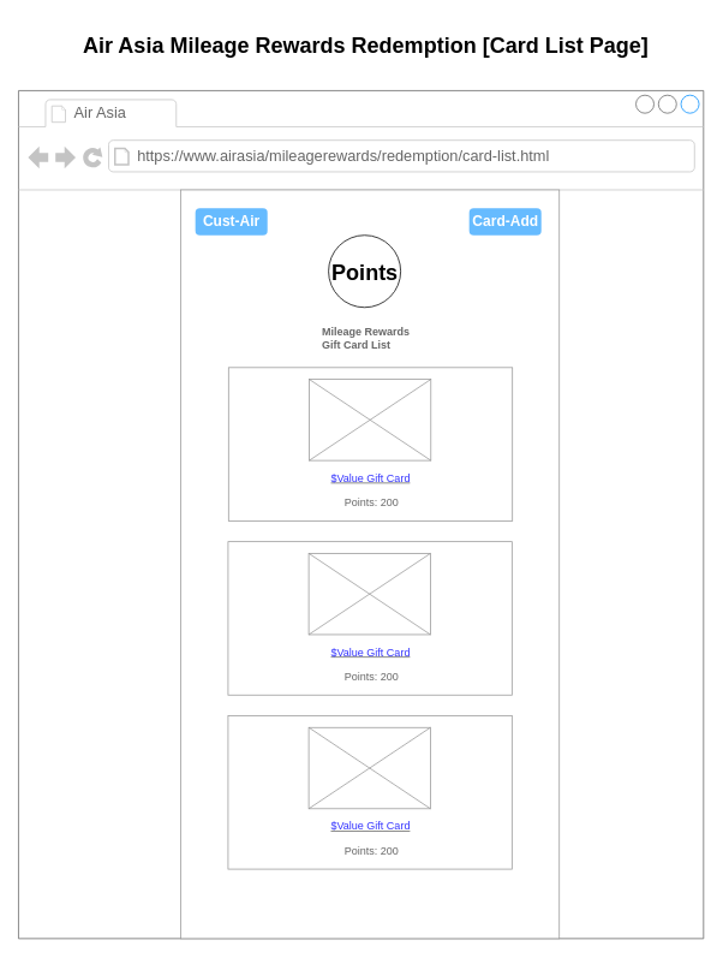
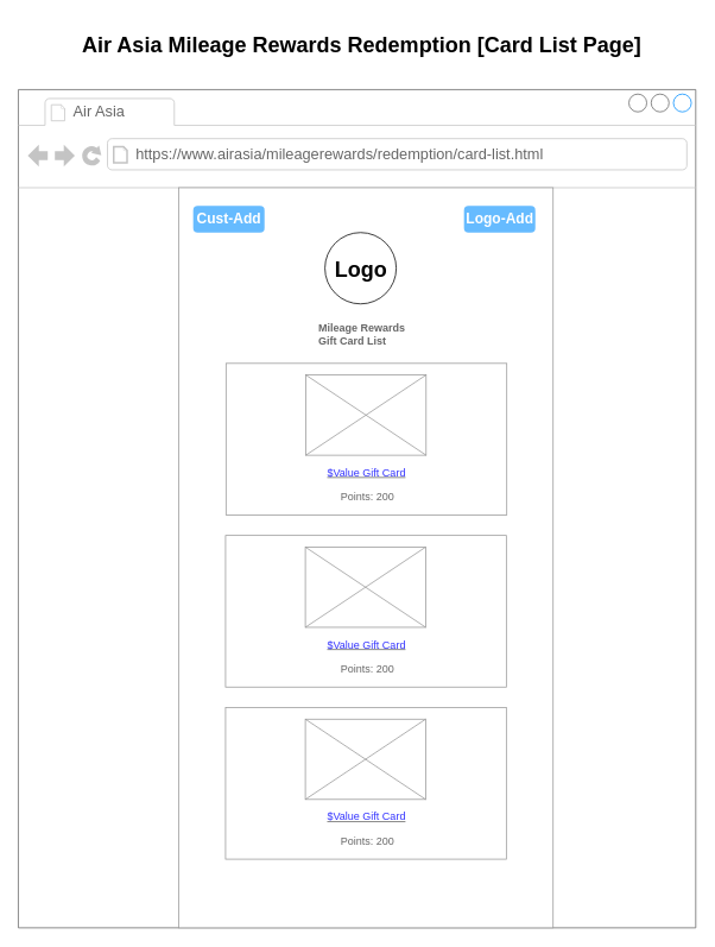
  <mxCell id="0" />
  <mxCell id="1" parent="0" />
  <mxCell id="2" value="" style="strokeWidth=1;shadow=0;dashed=0;align=center;html=1;shape=mxgraph.mockup.containers.browserWindow;rSize=0;strokeColor=#666666;strokeColor2=#008cff;strokeColor3=#c4c4c4;mainText=,;recursiveResize=0;" vertex="1" parent="1"><mxGeometry x="20" y="100" width="760" height="940" as="geometry" /></mxCell>
  <mxCell id="3" value="Air Asia" style="strokeWidth=1;shadow=0;dashed=0;align=center;html=1;shape=mxgraph.mockup.containers.anchor;fontSize=17;fontColor=#666666;align=left;whiteSpace=wrap;" vertex="1" parent="2"><mxGeometry x="60" y="12" width="110" height="26" as="geometry" /></mxCell>
  <mxCell id="4" value="https://www.airasia/mileagerewards/redemption/card-list.html" style="strokeWidth=1;shadow=0;dashed=0;align=center;html=1;shape=mxgraph.mockup.containers.anchor;rSize=0;fontSize=17;fontColor=#666666;align=left;" vertex="1" parent="2"><mxGeometry x="130" y="60" width="250" height="26" as="geometry" /></mxCell>
  <mxCell id="5" value="" style="strokeWidth=1;shadow=0;dashed=0;align=center;html=1;shape=mxgraph.mockup.forms.rrect;rSize=0;strokeColor=#999999;fillColor=#ffffff;" vertex="1" parent="2"><mxGeometry x="180" y="110" width="420" height="830" as="geometry" /></mxCell>
  <mxCell id="6" value="&lt;b&gt;Mileage Rewards&lt;/b&gt;&lt;div&gt;&lt;b&gt;Gift Card List&lt;/b&gt;&lt;/div&gt;" style="strokeWidth=1;shadow=0;dashed=0;align=center;html=1;shape=mxgraph.mockup.forms.anchor;fontSize=12;fontColor=#666666;align=left;resizeWidth=1;spacingLeft=0;" vertex="1" parent="5"><mxGeometry width="273" height="40" relative="1" as="geometry"><mxPoint x="155" y="145" as="offset" /></mxGeometry></mxCell>
  <mxCell id="7" value="" style="strokeWidth=1;shadow=0;dashed=0;align=center;html=1;shape=mxgraph.mockup.forms.rrect;rSize=0;strokeColor=#999999;fontColor=#666666;align=left;spacingLeft=5;resizeWidth=1;" vertex="1" parent="5"><mxGeometry width="315" height="170" relative="1" as="geometry"><mxPoint x="53" y="197" as="offset" /></mxGeometry></mxCell>
  <mxCell id="8" value="Points: 200" style="strokeWidth=1;shadow=0;dashed=0;align=center;html=1;shape=mxgraph.mockup.forms.anchor;fontSize=12;fontColor=#666666;align=left;resizeWidth=1;spacingLeft=0;" vertex="1" parent="5"><mxGeometry width="70" height="20" relative="1" as="geometry"><mxPoint x="180" y="337" as="offset" /></mxGeometry></mxCell>
  <mxCell id="9" value="" style="ellipse;whiteSpace=wrap;html=1;aspect=fixed;" vertex="1" parent="5"><mxGeometry x="163.98" y="50.303" width="80" height="80" as="geometry" /></mxCell>
- <mxCell id="10" value="Points" style="text;strokeColor=none;fillColor=none;html=1;fontSize=24;fontStyle=1;verticalAlign=middle;align=center;" vertex="1" parent="5"><mxGeometry x="99.18" y="41.606" width="210" height="100.606" as="geometry" /></mxCell>
- <mxCell id="11" value="Cust-Air" style="strokeWidth=1;shadow=0;dashed=0;align=center;html=1;shape=mxgraph.mockup.forms.rrect;rSize=5;strokeColor=none;fontColor=#ffffff;fillColor=#66bbff;fontSize=16;fontStyle=1;" vertex="1" parent="5"><mxGeometry x="16.18" y="20.3" width="80" height="30" as="geometry" /></mxCell>
- <mxCell id="12" value="Card-Add" style="strokeWidth=1;shadow=0;dashed=0;align=center;html=1;shape=mxgraph.mockup.forms.rrect;rSize=5;strokeColor=none;fontColor=#ffffff;fillColor=#66bbff;fontSize=16;fontStyle=1;" vertex="1" parent="5"><mxGeometry x="320" y="20.3" width="80" height="30" as="geometry" /></mxCell>
+ <mxCell id="10" value="Logo" style="text;strokeColor=none;fillColor=none;html=1;fontSize=24;fontStyle=1;verticalAlign=middle;align=center;" vertex="1" parent="5"><mxGeometry x="99.18" y="41.606" width="210" height="100.606" as="geometry" /></mxCell>
+ <mxCell id="11" value="Cust-Add" style="strokeWidth=1;shadow=0;dashed=0;align=center;html=1;shape=mxgraph.mockup.forms.rrect;rSize=5;strokeColor=none;fontColor=#ffffff;fillColor=#66bbff;fontSize=16;fontStyle=1;" vertex="1" parent="5"><mxGeometry x="16.18" y="20.3" width="80" height="30" as="geometry" /></mxCell>
+ <mxCell id="12" value="Logo-Add" style="strokeWidth=1;shadow=0;dashed=0;align=center;html=1;shape=mxgraph.mockup.forms.rrect;rSize=5;strokeColor=none;fontColor=#ffffff;fillColor=#66bbff;fontSize=16;fontStyle=1;" vertex="1" parent="5"><mxGeometry x="320" y="20.3" width="80" height="30" as="geometry" /></mxCell>
  <mxCell id="13" value="" style="verticalLabelPosition=bottom;shadow=0;dashed=0;align=center;html=1;verticalAlign=top;strokeWidth=1;shape=mxgraph.mockup.graphics.simpleIcon;strokeColor=#999999;" vertex="1" parent="5"><mxGeometry x="142.5" y="210" width="135" height="90" as="geometry" /></mxCell>
  <mxCell id="14" value="&lt;u&gt;&lt;font color=&quot;#3333ff&quot;&gt;$Value Gift Card&lt;/font&gt;&lt;/u&gt;" style="strokeWidth=1;shadow=0;dashed=0;align=center;html=1;shape=mxgraph.mockup.forms.anchor;fontSize=12;fontColor=#666666;align=left;resizeWidth=1;spacingLeft=0;" vertex="1" parent="5"><mxGeometry x="165" y="310" width="115" height="20" as="geometry" /></mxCell>
  <mxCell id="15" value="" style="strokeWidth=1;shadow=0;dashed=0;align=center;html=1;shape=mxgraph.mockup.forms.rrect;rSize=0;strokeColor=#999999;fontColor=#666666;align=left;spacingLeft=5;resizeWidth=1;" vertex="1" parent="5"><mxGeometry x="52.5" y="390" width="315" height="170" as="geometry" /></mxCell>
  <mxCell id="16" value="Points: 200" style="strokeWidth=1;shadow=0;dashed=0;align=center;html=1;shape=mxgraph.mockup.forms.anchor;fontSize=12;fontColor=#666666;align=left;resizeWidth=1;spacingLeft=0;" vertex="1" parent="5"><mxGeometry x="179.5" y="530" width="70" height="20" as="geometry" /></mxCell>
  <mxCell id="17" value="" style="verticalLabelPosition=bottom;shadow=0;dashed=0;align=center;html=1;verticalAlign=top;strokeWidth=1;shape=mxgraph.mockup.graphics.simpleIcon;strokeColor=#999999;" vertex="1" parent="5"><mxGeometry x="142" y="403" width="135" height="90" as="geometry" /></mxCell>
  <mxCell id="18" value="&lt;u&gt;&lt;font color=&quot;#3333ff&quot;&gt;$Value Gift Card&lt;/font&gt;&lt;/u&gt;" style="strokeWidth=1;shadow=0;dashed=0;align=center;html=1;shape=mxgraph.mockup.forms.anchor;fontSize=12;fontColor=#666666;align=left;resizeWidth=1;spacingLeft=0;" vertex="1" parent="5"><mxGeometry x="164.5" y="503" width="115" height="20" as="geometry" /></mxCell>
  <mxCell id="19" value="" style="strokeWidth=1;shadow=0;dashed=0;align=center;html=1;shape=mxgraph.mockup.forms.rrect;rSize=0;strokeColor=#999999;fontColor=#666666;align=left;spacingLeft=5;resizeWidth=1;" vertex="1" parent="5"><mxGeometry x="52.5" y="583" width="315" height="170" as="geometry" /></mxCell>
  <mxCell id="20" value="Points: 200" style="strokeWidth=1;shadow=0;dashed=0;align=center;html=1;shape=mxgraph.mockup.forms.anchor;fontSize=12;fontColor=#666666;align=left;resizeWidth=1;spacingLeft=0;" vertex="1" parent="5"><mxGeometry x="179.5" y="723" width="70" height="20" as="geometry" /></mxCell>
  <mxCell id="21" value="" style="verticalLabelPosition=bottom;shadow=0;dashed=0;align=center;html=1;verticalAlign=top;strokeWidth=1;shape=mxgraph.mockup.graphics.simpleIcon;strokeColor=#999999;" vertex="1" parent="5"><mxGeometry x="142" y="596" width="135" height="90" as="geometry" /></mxCell>
  <mxCell id="22" value="&lt;u&gt;&lt;font color=&quot;#3333ff&quot;&gt;$Value Gift Card&lt;/font&gt;&lt;/u&gt;" style="strokeWidth=1;shadow=0;dashed=0;align=center;html=1;shape=mxgraph.mockup.forms.anchor;fontSize=12;fontColor=#666666;align=left;resizeWidth=1;spacingLeft=0;" vertex="1" parent="5"><mxGeometry x="164.5" y="696" width="115" height="20" as="geometry" /></mxCell>
  <mxCell id="23" value="Air Asia Mileage Rewards Redemption [Card List Page]" style="text;strokeColor=none;fillColor=none;html=1;fontSize=24;fontStyle=1;verticalAlign=middle;align=center;" vertex="1" parent="1"><mxGeometry x="355" y="20" width="100" height="60" as="geometry" /></mxCell>
